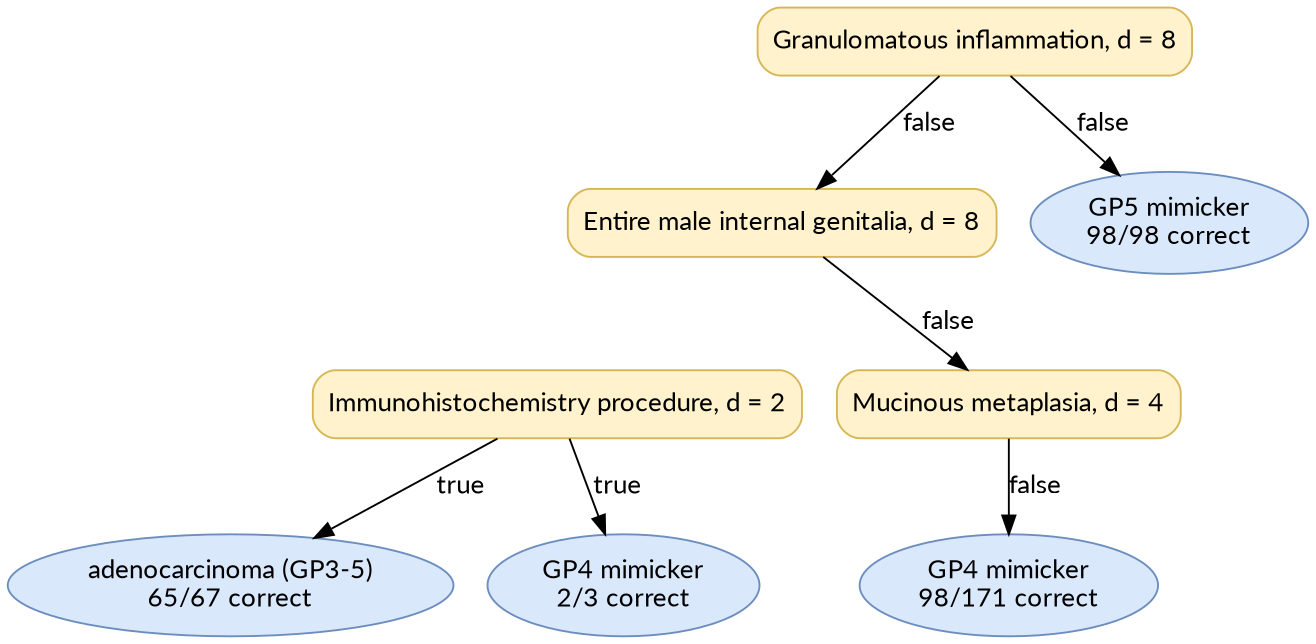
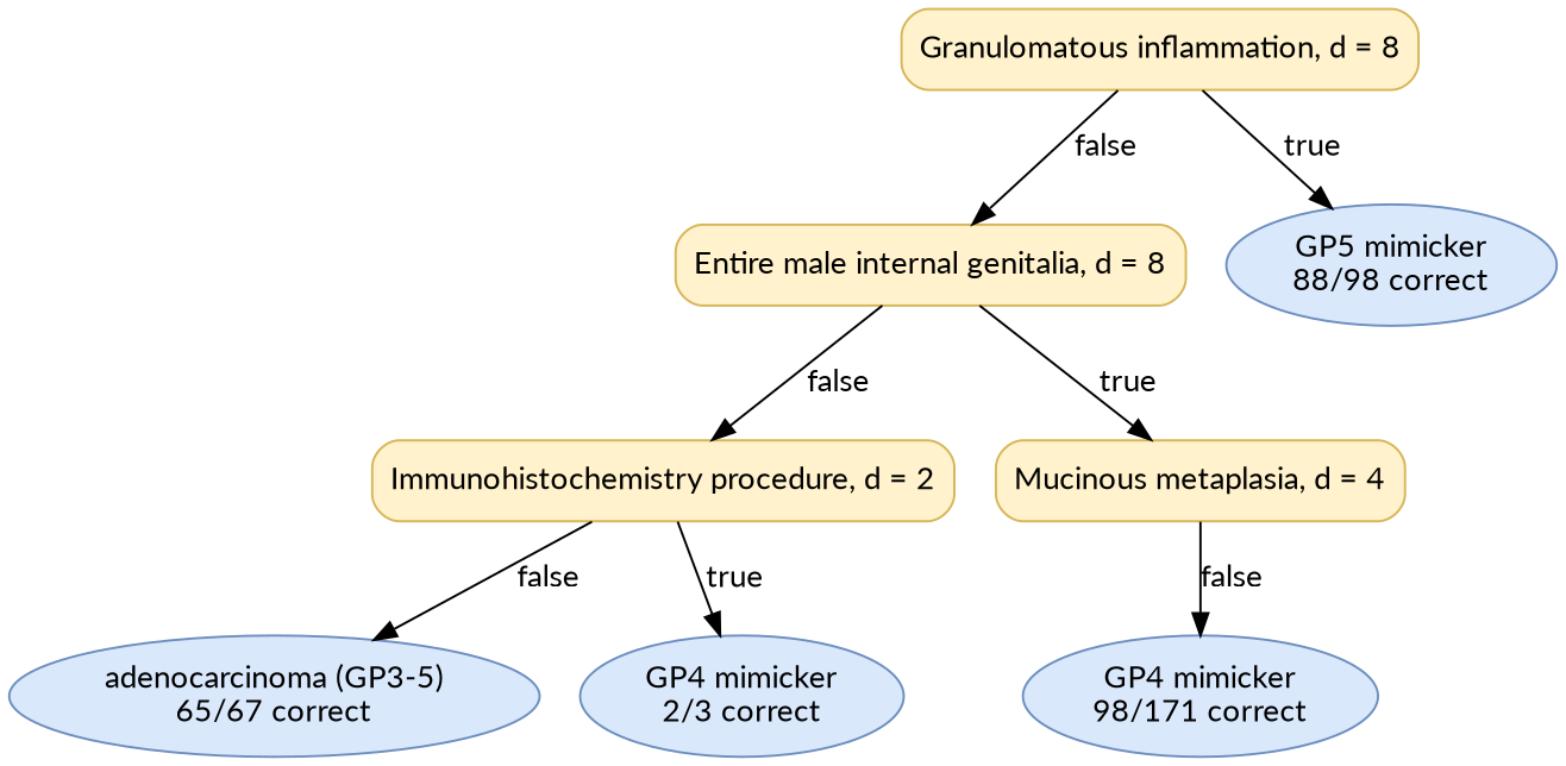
  digraph {
    fontname=Lato
    node [color="#D6B656" fillcolor="#FFF2CC" fontname=Lato shape=box style="rounded,filled"]
    edge [fontname=Lato]
    n1 [label="Granulomatous inflammation, d = 8"]
    n2 [label="Entire male internal genitalia, d = 8"]
-   n3 [color="#6C8EBF" fillcolor="#DAE8FC" label=<GP5 mimicker<br/>98/98 correct> shape=ellipse]
+   n3 [color="#6C8EBF" fillcolor="#DAE8FC" label=<GP5 mimicker<br/>88/98 correct> shape=ellipse]
    n4 [label="Immunohistochemistry procedure, d = 2"]
    n5 [label="Mucinous metaplasia, d = 4"]
    n6 [color="#6C8EBF" fillcolor="#DAE8FC" label=<adenocarcinoma (GP3-5)<br/>65/67 correct> shape=ellipse]
    n7 [color="#6C8EBF" fillcolor="#DAE8FC" label=<GP4 mimicker<br/>2/3 correct> shape=ellipse]
    n8 [color="#6C8EBF" fillcolor="#DAE8FC" label=<GP4 mimicker<br/>98/171 correct> shape=ellipse]
    n1 -> n2 [label=false]
-   n1 -> n3 [label=false]
-   n2 -> n5 [label=false]
-   n4 -> n6 [label=true]
+   n1 -> n3 [label=true]
+   n2 -> n4 [label=false]
+   n2 -> n5 [label=true]
+   n4 -> n6 [label=false]
    n4 -> n7 [label=true]
    n5 -> n8 [label=false]
  }
